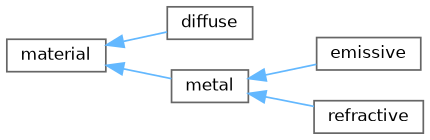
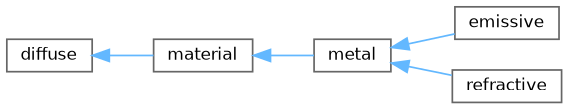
  digraph {
    rankdir=LR
    node [color=grey40 fillcolor=white fontname=Helvetica fontsize=10 shape=box style=filled]
    edge [color=steelblue1 dir=back fontname=Helvetica fontsize=10 labelfontname=Helvetica labelfontsize=10 style=solid]
    n1 [height=0.2 label=material width=0.4]
    n2 [height=0.2 label=diffuse width=0.4]
    n3 [height=0.2 label=metal width=0.4]
    n4 [height=0.2 label=emissive width=0.4]
    n5 [height=0.2 label=refractive width=0.4]
-   n1 -> n2
+   n2 -> n1
    n1 -> n3
    n3 -> n4
    n3 -> n5
  }
